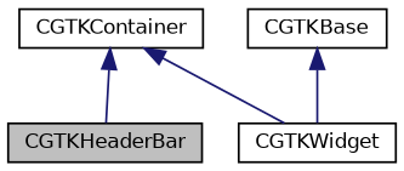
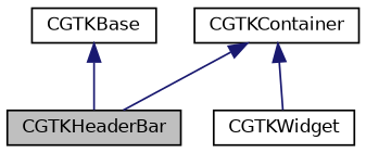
  digraph {
    node [color=black fillcolor=white fontname=Helvetica fontsize=10 shape=record style=filled]
    edge [color=midnightblue dir=back fontname=Helvetica fontsize=10 labelfontname=Helvetica labelfontsize=10 style=solid]
    n1 [fillcolor=grey75 fontcolor=black height=0.2 label=CGTKHeaderBar width=0.4]
    n2 [height=0.2 label=CGTKContainer width=0.4]
    n3 [height=0.2 label=CGTKWidget width=0.4]
    n4 [height=0.2 label=CGTKBase width=0.4]
    n2 -> n1
    n2 -> n3
-   n4 -> n3
+   n4 -> n1
  }
